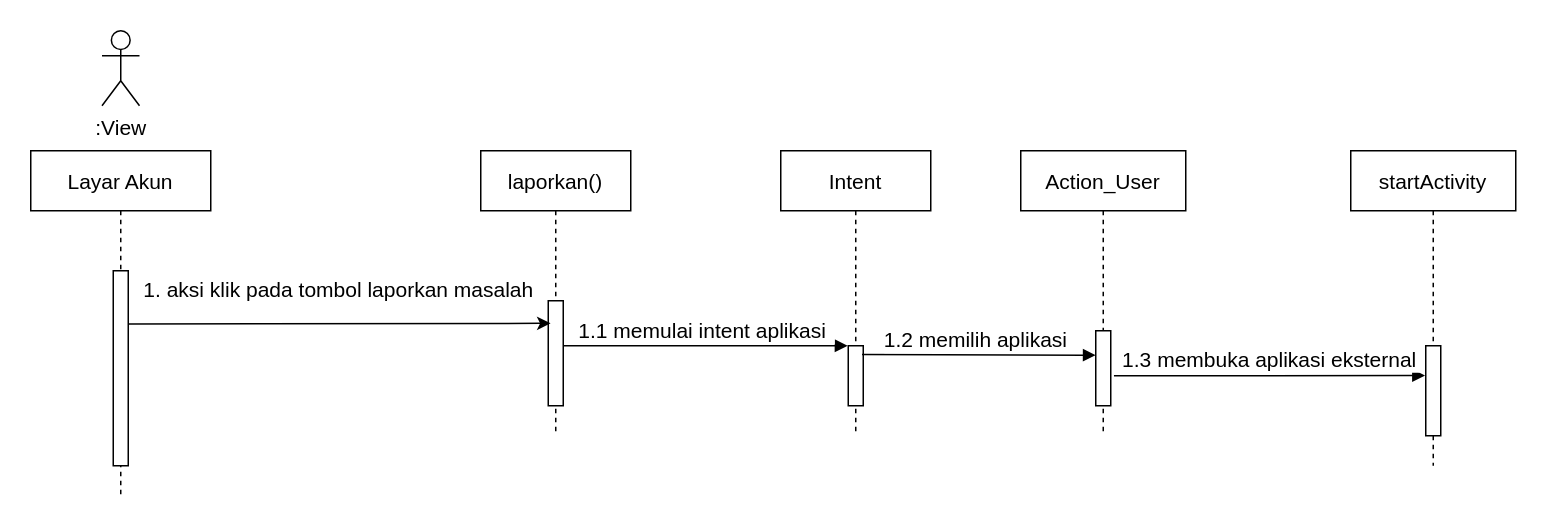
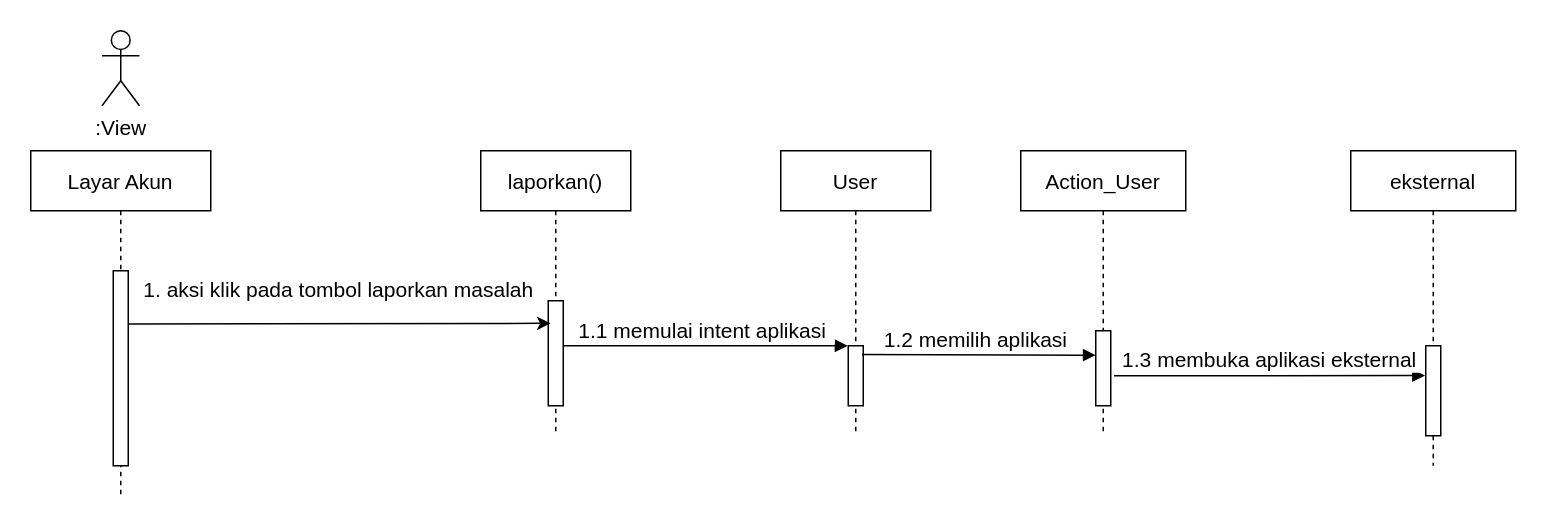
  <mxCell id="0" />
  <mxCell id="1" parent="0" />
  <mxCell id="2" value="Layar Akun" style="shape=umlLifeline;perimeter=lifelinePerimeter;container=1;collapsible=0;recursiveResize=0;rounded=0;shadow=0;strokeWidth=1;fontSize=14;" parent="1" vertex="1"><mxGeometry x="20" y="100" width="120" height="230" as="geometry" /></mxCell>
  <mxCell id="3" value="" style="points=[];perimeter=orthogonalPerimeter;rounded=0;shadow=0;strokeWidth=1;" parent="2" vertex="1"><mxGeometry x="55" y="80" width="10" height="130" as="geometry" /></mxCell>
  <mxCell id="4" value="laporkan()" style="shape=umlLifeline;perimeter=lifelinePerimeter;container=1;collapsible=0;recursiveResize=0;rounded=0;shadow=0;strokeWidth=1;fontSize=14;" parent="1" vertex="1"><mxGeometry x="320" y="100" width="100" height="190" as="geometry" /></mxCell>
  <mxCell id="5" value="" style="points=[];perimeter=orthogonalPerimeter;rounded=0;shadow=0;strokeWidth=1;" parent="4" vertex="1"><mxGeometry x="45" y="100" width="10" height="70" as="geometry" /></mxCell>
  <mxCell id="6" value="1.1 memulai intent aplikasi " style="verticalAlign=bottom;endArrow=block;entryX=-0.044;entryY=0.001;shadow=0;strokeWidth=1;entryDx=0;entryDy=0;entryPerimeter=0;fontSize=14;" parent="4" target="11" edge="1"><mxGeometry relative="1" as="geometry"><mxPoint x="55" y="130" as="sourcePoint" /><mxPoint x="195" y="130.0" as="targetPoint" /><Array as="points"><mxPoint x="130" y="130" /></Array></mxGeometry></mxCell>
  <mxCell id="7" value="&lt;font style=&quot;font-size: 14px;&quot;&gt;:View&lt;/font&gt;" style="shape=umlActor;verticalLabelPosition=bottom;verticalAlign=top;html=1;outlineConnect=0;" parent="1" vertex="1"><mxGeometry x="67.5" y="20" width="25" height="50" as="geometry" /></mxCell>
  <mxCell id="8" value="" style="endArrow=classic;html=1;rounded=0;entryX=0.153;entryY=0.215;entryDx=0;entryDy=0;entryPerimeter=0;exitX=1;exitY=0.273;exitDx=0;exitDy=0;exitPerimeter=0;" parent="1" source="3" target="5" edge="1"><mxGeometry width="50" height="50" relative="1" as="geometry"><mxPoint x="120" y="220" as="sourcePoint" /><mxPoint x="310" y="230" as="targetPoint" /></mxGeometry></mxCell>
  <mxCell id="9" value="&lt;span style=&quot;font-weight: normal&quot;&gt;&lt;font style=&quot;font-size: 14px;&quot;&gt;1. aksi klik pada tombol laporkan masalah&lt;/font&gt;&lt;/span&gt;" style="text;strokeColor=none;fillColor=none;html=1;fontSize=24;fontStyle=1;verticalAlign=middle;align=center;" parent="1" vertex="1"><mxGeometry x="175" y="170" width="100" height="40" as="geometry" /></mxCell>
- <mxCell id="10" value="Intent" style="shape=umlLifeline;perimeter=lifelinePerimeter;container=1;collapsible=0;recursiveResize=0;rounded=0;shadow=0;strokeWidth=1;fontSize=14;" parent="1" vertex="1"><mxGeometry x="520" y="100" width="100" height="190" as="geometry" /></mxCell>
+ <mxCell id="10" value="User" style="shape=umlLifeline;perimeter=lifelinePerimeter;container=1;collapsible=0;recursiveResize=0;rounded=0;shadow=0;strokeWidth=1;fontSize=14;" parent="1" vertex="1"><mxGeometry x="520" y="100" width="100" height="190" as="geometry" /></mxCell>
  <mxCell id="11" value="" style="points=[];perimeter=orthogonalPerimeter;rounded=0;shadow=0;strokeWidth=1;" parent="10" vertex="1"><mxGeometry x="45" y="130" width="10" height="40" as="geometry" /></mxCell>
  <mxCell id="12" value="Action_User" style="shape=umlLifeline;perimeter=lifelinePerimeter;container=1;collapsible=0;recursiveResize=0;rounded=0;shadow=0;strokeWidth=1;fontSize=14;" parent="1" vertex="1"><mxGeometry x="680" y="100" width="110" height="190" as="geometry" /></mxCell>
  <mxCell id="13" value="" style="points=[];perimeter=orthogonalPerimeter;rounded=0;shadow=0;strokeWidth=1;" parent="12" vertex="1"><mxGeometry x="50" y="120" width="10" height="50" as="geometry" /></mxCell>
  <mxCell id="14" value="1.2 memilih aplikasi " style="verticalAlign=bottom;endArrow=block;shadow=0;strokeWidth=1;entryX=0;entryY=0.126;entryDx=0;entryDy=0;entryPerimeter=0;fontSize=14;exitX=0.919;exitY=0.145;exitDx=0;exitDy=0;exitPerimeter=0;" parent="1" source="11" edge="1"><mxGeometry relative="1" as="geometry"><mxPoint x="580" y="236" as="sourcePoint" /><mxPoint x="730" y="236.3" as="targetPoint" /><Array as="points" /></mxGeometry></mxCell>
- <mxCell id="15" value="startActivity" style="shape=umlLifeline;perimeter=lifelinePerimeter;container=1;collapsible=0;recursiveResize=0;rounded=0;shadow=0;strokeWidth=1;fontSize=14;" vertex="1" parent="1"><mxGeometry x="900" y="100" width="110" height="210" as="geometry" /></mxCell>
+ <mxCell id="15" value="eksternal" style="shape=umlLifeline;perimeter=lifelinePerimeter;container=1;collapsible=0;recursiveResize=0;rounded=0;shadow=0;strokeWidth=1;fontSize=14;" vertex="1" parent="1"><mxGeometry x="900" y="100" width="110" height="210" as="geometry" /></mxCell>
  <mxCell id="16" value="" style="points=[];perimeter=orthogonalPerimeter;rounded=0;shadow=0;strokeWidth=1;" vertex="1" parent="15"><mxGeometry x="50" y="130" width="10" height="60" as="geometry" /></mxCell>
  <mxCell id="17" value="1.3 membuka aplikasi eksternal" style="verticalAlign=bottom;endArrow=block;shadow=0;strokeWidth=1;entryX=-0.048;entryY=0.331;entryDx=0;entryDy=0;entryPerimeter=0;exitX=1.213;exitY=0.6;exitDx=0;exitDy=0;exitPerimeter=0;fontSize=14;" edge="1" parent="1" source="13" target="16"><mxGeometry relative="1" as="geometry"><mxPoint x="759.85" y="249.66" as="sourcePoint" /><mxPoint x="935.28" y="250.15" as="targetPoint" /><Array as="points"><mxPoint x="780" y="250" /></Array></mxGeometry></mxCell>
